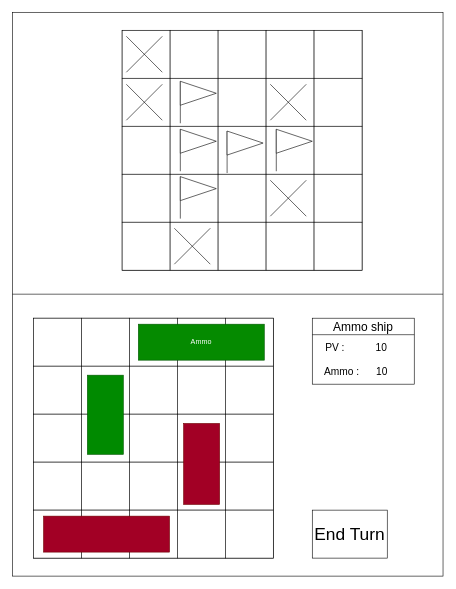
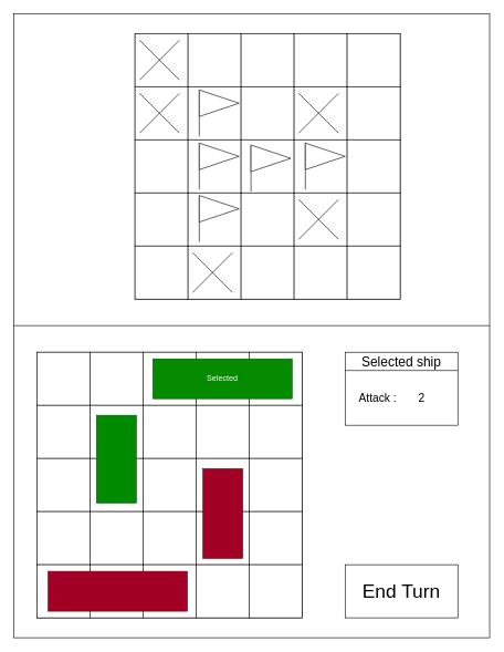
  <mxCell id="0" />
  <mxCell id="1" parent="0" />
  <mxCell id="2" value="" style="rounded=0;whiteSpace=wrap;html=1;" vertex="1" parent="1"><mxGeometry x="20" y="20" width="718" height="940" as="geometry" /></mxCell>
  <mxCell id="3" value="" style="endArrow=none;html=1;exitX=0;exitY=0.5;exitDx=0;exitDy=0;entryX=1;entryY=0.5;entryDx=0;entryDy=0;" edge="1" parent="1" source="2" target="2"><mxGeometry width="50" height="50" relative="1" as="geometry"><mxPoint x="150" y="420" as="sourcePoint" /><mxPoint x="200" y="370" as="targetPoint" /></mxGeometry></mxCell>
  <mxCell id="4" value="" style="whiteSpace=wrap;html=1;aspect=fixed;" vertex="1" parent="1"><mxGeometry x="203" y="50" width="400" height="400" as="geometry" /></mxCell>
  <mxCell id="5" value="" style="whiteSpace=wrap;html=1;aspect=fixed;" vertex="1" parent="1"><mxGeometry x="203" y="50" width="80" height="80" as="geometry" /></mxCell>
  <mxCell id="6" value="" style="whiteSpace=wrap;html=1;aspect=fixed;" vertex="1" parent="1"><mxGeometry x="283" y="50" width="80" height="80" as="geometry" /></mxCell>
  <mxCell id="7" value="" style="whiteSpace=wrap;html=1;aspect=fixed;" vertex="1" parent="1"><mxGeometry x="363" y="50" width="80" height="80" as="geometry" /></mxCell>
  <mxCell id="8" value="" style="whiteSpace=wrap;html=1;aspect=fixed;" vertex="1" parent="1"><mxGeometry x="443" y="50" width="80" height="80" as="geometry" /></mxCell>
  <mxCell id="9" value="" style="whiteSpace=wrap;html=1;aspect=fixed;" vertex="1" parent="1"><mxGeometry x="523" y="50" width="80" height="80" as="geometry" /></mxCell>
  <mxCell id="10" value="" style="whiteSpace=wrap;html=1;aspect=fixed;" vertex="1" parent="1"><mxGeometry x="203" y="130" width="80" height="80" as="geometry" /></mxCell>
  <mxCell id="11" value="" style="whiteSpace=wrap;html=1;aspect=fixed;" vertex="1" parent="1"><mxGeometry x="283" y="130" width="80" height="80" as="geometry" /></mxCell>
  <mxCell id="12" value="" style="whiteSpace=wrap;html=1;aspect=fixed;" vertex="1" parent="1"><mxGeometry x="363" y="130" width="80" height="80" as="geometry" /></mxCell>
  <mxCell id="13" value="" style="whiteSpace=wrap;html=1;aspect=fixed;" vertex="1" parent="1"><mxGeometry x="443" y="130" width="80" height="80" as="geometry" /></mxCell>
  <mxCell id="14" value="" style="whiteSpace=wrap;html=1;aspect=fixed;" vertex="1" parent="1"><mxGeometry x="523" y="130" width="80" height="80" as="geometry" /></mxCell>
  <mxCell id="15" value="" style="whiteSpace=wrap;html=1;aspect=fixed;" vertex="1" parent="1"><mxGeometry x="203" y="210" width="80" height="80" as="geometry" /></mxCell>
  <mxCell id="16" value="" style="whiteSpace=wrap;html=1;aspect=fixed;" vertex="1" parent="1"><mxGeometry x="283" y="210" width="80" height="80" as="geometry" /></mxCell>
  <mxCell id="17" value="" style="whiteSpace=wrap;html=1;aspect=fixed;" vertex="1" parent="1"><mxGeometry x="363" y="210" width="80" height="80" as="geometry" /></mxCell>
  <mxCell id="18" value="" style="whiteSpace=wrap;html=1;aspect=fixed;" vertex="1" parent="1"><mxGeometry x="443" y="210" width="80" height="80" as="geometry" /></mxCell>
  <mxCell id="19" value="" style="whiteSpace=wrap;html=1;aspect=fixed;" vertex="1" parent="1"><mxGeometry x="523" y="210" width="80" height="80" as="geometry" /></mxCell>
  <mxCell id="20" value="" style="whiteSpace=wrap;html=1;aspect=fixed;" vertex="1" parent="1"><mxGeometry x="203" y="290" width="80" height="80" as="geometry" /></mxCell>
  <mxCell id="21" value="" style="whiteSpace=wrap;html=1;aspect=fixed;" vertex="1" parent="1"><mxGeometry x="283" y="290" width="80" height="80" as="geometry" /></mxCell>
  <mxCell id="22" value="" style="whiteSpace=wrap;html=1;aspect=fixed;" vertex="1" parent="1"><mxGeometry x="363" y="290" width="80" height="80" as="geometry" /></mxCell>
  <mxCell id="23" value="" style="whiteSpace=wrap;html=1;aspect=fixed;" vertex="1" parent="1"><mxGeometry x="443" y="290" width="80" height="80" as="geometry" /></mxCell>
  <mxCell id="24" value="" style="whiteSpace=wrap;html=1;aspect=fixed;" vertex="1" parent="1"><mxGeometry x="523" y="290" width="80" height="80" as="geometry" /></mxCell>
  <mxCell id="25" value="" style="whiteSpace=wrap;html=1;aspect=fixed;" vertex="1" parent="1"><mxGeometry x="203" y="370" width="80" height="80" as="geometry" /></mxCell>
  <mxCell id="26" value="" style="whiteSpace=wrap;html=1;aspect=fixed;" vertex="1" parent="1"><mxGeometry x="283" y="370" width="80" height="80" as="geometry" /></mxCell>
  <mxCell id="27" value="" style="whiteSpace=wrap;html=1;aspect=fixed;" vertex="1" parent="1"><mxGeometry x="363" y="370" width="80" height="80" as="geometry" /></mxCell>
  <mxCell id="28" value="" style="whiteSpace=wrap;html=1;aspect=fixed;" vertex="1" parent="1"><mxGeometry x="443" y="370" width="80" height="80" as="geometry" /></mxCell>
  <mxCell id="29" value="" style="whiteSpace=wrap;html=1;aspect=fixed;" vertex="1" parent="1"><mxGeometry x="523" y="370" width="80" height="80" as="geometry" /></mxCell>
  <mxCell id="30" value="" style="whiteSpace=wrap;html=1;aspect=fixed;" vertex="1" parent="1"><mxGeometry x="55" y="530" width="400" height="400" as="geometry" /></mxCell>
  <mxCell id="31" value="" style="whiteSpace=wrap;html=1;aspect=fixed;" vertex="1" parent="1"><mxGeometry x="55" y="530" width="80" height="80" as="geometry" /></mxCell>
  <mxCell id="32" value="" style="whiteSpace=wrap;html=1;aspect=fixed;" vertex="1" parent="1"><mxGeometry x="135" y="530" width="80" height="80" as="geometry" /></mxCell>
  <mxCell id="33" value="" style="whiteSpace=wrap;html=1;aspect=fixed;" vertex="1" parent="1"><mxGeometry x="215" y="530" width="80" height="80" as="geometry" /></mxCell>
  <mxCell id="34" value="" style="whiteSpace=wrap;html=1;aspect=fixed;" vertex="1" parent="1"><mxGeometry x="295" y="530" width="80" height="80" as="geometry" /></mxCell>
  <mxCell id="35" value="" style="whiteSpace=wrap;html=1;aspect=fixed;" vertex="1" parent="1"><mxGeometry x="375" y="530" width="80" height="80" as="geometry" /></mxCell>
  <mxCell id="36" value="" style="whiteSpace=wrap;html=1;aspect=fixed;" vertex="1" parent="1"><mxGeometry x="55" y="610" width="80" height="80" as="geometry" /></mxCell>
  <mxCell id="37" value="" style="whiteSpace=wrap;html=1;aspect=fixed;" vertex="1" parent="1"><mxGeometry x="135" y="610" width="80" height="80" as="geometry" /></mxCell>
  <mxCell id="38" value="" style="whiteSpace=wrap;html=1;aspect=fixed;" vertex="1" parent="1"><mxGeometry x="215" y="610" width="80" height="80" as="geometry" /></mxCell>
  <mxCell id="39" value="" style="whiteSpace=wrap;html=1;aspect=fixed;" vertex="1" parent="1"><mxGeometry x="295" y="610" width="80" height="80" as="geometry" /></mxCell>
  <mxCell id="40" value="" style="whiteSpace=wrap;html=1;aspect=fixed;" vertex="1" parent="1"><mxGeometry x="375" y="610" width="80" height="80" as="geometry" /></mxCell>
  <mxCell id="41" value="" style="whiteSpace=wrap;html=1;aspect=fixed;" vertex="1" parent="1"><mxGeometry x="55" y="690" width="80" height="80" as="geometry" /></mxCell>
  <mxCell id="42" value="" style="whiteSpace=wrap;html=1;aspect=fixed;" vertex="1" parent="1"><mxGeometry x="135" y="690" width="80" height="80" as="geometry" /></mxCell>
  <mxCell id="43" value="" style="whiteSpace=wrap;html=1;aspect=fixed;" vertex="1" parent="1"><mxGeometry x="215" y="690" width="80" height="80" as="geometry" /></mxCell>
  <mxCell id="44" value="" style="whiteSpace=wrap;html=1;aspect=fixed;" vertex="1" parent="1"><mxGeometry x="295" y="690" width="80" height="80" as="geometry" /></mxCell>
  <mxCell id="45" value="" style="whiteSpace=wrap;html=1;aspect=fixed;" vertex="1" parent="1"><mxGeometry x="375" y="690" width="80" height="80" as="geometry" /></mxCell>
  <mxCell id="46" value="" style="whiteSpace=wrap;html=1;aspect=fixed;" vertex="1" parent="1"><mxGeometry x="55" y="770" width="80" height="80" as="geometry" /></mxCell>
  <mxCell id="47" value="" style="whiteSpace=wrap;html=1;aspect=fixed;" vertex="1" parent="1"><mxGeometry x="135" y="770" width="80" height="80" as="geometry" /></mxCell>
  <mxCell id="48" value="" style="whiteSpace=wrap;html=1;aspect=fixed;" vertex="1" parent="1"><mxGeometry x="215" y="770" width="80" height="80" as="geometry" /></mxCell>
  <mxCell id="49" value="" style="whiteSpace=wrap;html=1;aspect=fixed;" vertex="1" parent="1"><mxGeometry x="295" y="770" width="80" height="80" as="geometry" /></mxCell>
  <mxCell id="50" value="" style="whiteSpace=wrap;html=1;aspect=fixed;" vertex="1" parent="1"><mxGeometry x="375" y="770" width="80" height="80" as="geometry" /></mxCell>
  <mxCell id="51" value="" style="whiteSpace=wrap;html=1;aspect=fixed;" vertex="1" parent="1"><mxGeometry x="55" y="850" width="80" height="80" as="geometry" /></mxCell>
  <mxCell id="52" value="" style="whiteSpace=wrap;html=1;aspect=fixed;" vertex="1" parent="1"><mxGeometry x="135" y="850" width="80" height="80" as="geometry" /></mxCell>
  <mxCell id="53" value="" style="whiteSpace=wrap;html=1;aspect=fixed;" vertex="1" parent="1"><mxGeometry x="215" y="850" width="80" height="80" as="geometry" /></mxCell>
  <mxCell id="54" value="" style="whiteSpace=wrap;html=1;aspect=fixed;" vertex="1" parent="1"><mxGeometry x="295" y="850" width="80" height="80" as="geometry" /></mxCell>
  <mxCell id="55" value="" style="whiteSpace=wrap;html=1;aspect=fixed;" vertex="1" parent="1"><mxGeometry x="375" y="850" width="80" height="80" as="geometry" /></mxCell>
  <mxCell id="56" value="" style="group;direction=west;" vertex="1" connectable="0" parent="1"><mxGeometry x="210" y="70" width="50" height="50" as="geometry" /></mxCell>
  <mxCell id="57" value="" style="group" vertex="1" connectable="0" parent="56"><mxGeometry width="50" height="50" as="geometry" /></mxCell>
  <mxCell id="58" value="" style="endArrow=none;html=1;" edge="1" parent="57"><mxGeometry width="50" height="50" relative="1" as="geometry"><mxPoint y="50" as="sourcePoint" /><mxPoint x="60" y="-10" as="targetPoint" /></mxGeometry></mxCell>
  <mxCell id="59" value="" style="endArrow=none;html=1;" edge="1" parent="57"><mxGeometry width="50" height="50" relative="1" as="geometry"><mxPoint x="60" y="50" as="sourcePoint" /><mxPoint y="-10" as="targetPoint" /></mxGeometry></mxCell>
  <mxCell id="60" value="" style="group;direction=west;" vertex="1" connectable="0" parent="1"><mxGeometry x="210" y="150" width="50" height="50" as="geometry" /></mxCell>
  <mxCell id="61" value="" style="group" vertex="1" connectable="0" parent="60"><mxGeometry width="50" height="50" as="geometry" /></mxCell>
  <mxCell id="62" value="" style="endArrow=none;html=1;" edge="1" parent="61"><mxGeometry width="50" height="50" relative="1" as="geometry"><mxPoint y="50" as="sourcePoint" /><mxPoint x="60" y="-10" as="targetPoint" /></mxGeometry></mxCell>
  <mxCell id="63" value="" style="endArrow=none;html=1;" edge="1" parent="61"><mxGeometry width="50" height="50" relative="1" as="geometry"><mxPoint x="60" y="50" as="sourcePoint" /><mxPoint y="-10" as="targetPoint" /></mxGeometry></mxCell>
  <mxCell id="64" value="" style="group;direction=west;" vertex="1" connectable="0" parent="1"><mxGeometry x="450" y="310" width="50" height="50" as="geometry" /></mxCell>
  <mxCell id="65" value="" style="group" vertex="1" connectable="0" parent="64"><mxGeometry width="50" height="50" as="geometry" /></mxCell>
  <mxCell id="66" value="" style="endArrow=none;html=1;" edge="1" parent="65"><mxGeometry width="50" height="50" relative="1" as="geometry"><mxPoint y="50" as="sourcePoint" /><mxPoint x="60" y="-10" as="targetPoint" /></mxGeometry></mxCell>
  <mxCell id="67" value="" style="endArrow=none;html=1;" edge="1" parent="65"><mxGeometry width="50" height="50" relative="1" as="geometry"><mxPoint x="60" y="50" as="sourcePoint" /><mxPoint y="-10" as="targetPoint" /></mxGeometry></mxCell>
  <mxCell id="68" value="" style="group;direction=west;" vertex="1" connectable="0" parent="1"><mxGeometry x="450" y="150" width="50" height="50" as="geometry" /></mxCell>
  <mxCell id="69" value="" style="group" vertex="1" connectable="0" parent="68"><mxGeometry width="50" height="50" as="geometry" /></mxCell>
  <mxCell id="70" value="" style="endArrow=none;html=1;" edge="1" parent="69"><mxGeometry width="50" height="50" relative="1" as="geometry"><mxPoint y="50" as="sourcePoint" /><mxPoint x="60" y="-10" as="targetPoint" /></mxGeometry></mxCell>
  <mxCell id="71" value="" style="endArrow=none;html=1;" edge="1" parent="69"><mxGeometry width="50" height="50" relative="1" as="geometry"><mxPoint x="60" y="50" as="sourcePoint" /><mxPoint y="-10" as="targetPoint" /></mxGeometry></mxCell>
  <mxCell id="72" value="" style="group;direction=west;" vertex="1" connectable="0" parent="1"><mxGeometry x="290" y="390" width="50" height="50" as="geometry" /></mxCell>
  <mxCell id="73" value="" style="group" vertex="1" connectable="0" parent="72"><mxGeometry width="50" height="50" as="geometry" /></mxCell>
  <mxCell id="74" value="" style="endArrow=none;html=1;" edge="1" parent="73"><mxGeometry width="50" height="50" relative="1" as="geometry"><mxPoint y="50" as="sourcePoint" /><mxPoint x="60" y="-10" as="targetPoint" /></mxGeometry></mxCell>
  <mxCell id="75" value="" style="endArrow=none;html=1;" edge="1" parent="73"><mxGeometry width="50" height="50" relative="1" as="geometry"><mxPoint x="60" y="50" as="sourcePoint" /><mxPoint y="-10" as="targetPoint" /></mxGeometry></mxCell>
  <mxCell id="76" value="" style="group" vertex="1" connectable="0" parent="1"><mxGeometry x="300" y="135" width="60" height="70" as="geometry" /></mxCell>
  <mxCell id="77" value="" style="endArrow=none;html=1;" edge="1" parent="76"><mxGeometry width="50" height="50" relative="1" as="geometry"><mxPoint y="70" as="sourcePoint" /><mxPoint as="targetPoint" /></mxGeometry></mxCell>
  <mxCell id="78" value="" style="triangle;whiteSpace=wrap;html=1;" vertex="1" parent="76"><mxGeometry width="60" height="40" as="geometry" /></mxCell>
  <mxCell id="79" value="" style="group" vertex="1" connectable="0" parent="1"><mxGeometry x="300" y="215" width="60" height="70" as="geometry" /></mxCell>
  <mxCell id="80" value="" style="endArrow=none;html=1;" edge="1" parent="79"><mxGeometry width="50" height="50" relative="1" as="geometry"><mxPoint y="70" as="sourcePoint" /><mxPoint as="targetPoint" /></mxGeometry></mxCell>
  <mxCell id="81" value="" style="triangle;whiteSpace=wrap;html=1;" vertex="1" parent="79"><mxGeometry width="60" height="40" as="geometry" /></mxCell>
  <mxCell id="82" value="" style="group" vertex="1" connectable="0" parent="1"><mxGeometry x="300" y="294" width="60" height="70" as="geometry" /></mxCell>
  <mxCell id="83" value="" style="endArrow=none;html=1;" edge="1" parent="82"><mxGeometry width="50" height="50" relative="1" as="geometry"><mxPoint y="70" as="sourcePoint" /><mxPoint as="targetPoint" /></mxGeometry></mxCell>
  <mxCell id="84" value="" style="triangle;whiteSpace=wrap;html=1;" vertex="1" parent="82"><mxGeometry width="60" height="40" as="geometry" /></mxCell>
  <mxCell id="85" value="" style="group" vertex="1" connectable="0" parent="1"><mxGeometry x="460" y="215" width="60" height="70" as="geometry" /></mxCell>
  <mxCell id="86" value="" style="endArrow=none;html=1;" edge="1" parent="85"><mxGeometry width="50" height="50" relative="1" as="geometry"><mxPoint y="70" as="sourcePoint" /><mxPoint as="targetPoint" /></mxGeometry></mxCell>
  <mxCell id="87" value="" style="triangle;whiteSpace=wrap;html=1;" vertex="1" parent="85"><mxGeometry width="60" height="40" as="geometry" /></mxCell>
  <mxCell id="88" value="" style="rounded=0;whiteSpace=wrap;html=1;fillColor=#a20025;strokeColor=#6F0000;fontColor=#ffffff;" vertex="1" parent="1"><mxGeometry x="72" y="860" width="210" height="60" as="geometry" /></mxCell>
  <mxCell id="89" value="" style="rounded=0;whiteSpace=wrap;html=1;rotation=90;fillColor=#008a00;strokeColor=#005700;fontColor=#ffffff;" vertex="1" parent="1"><mxGeometry x="109" y="661" width="132" height="60" as="geometry" /></mxCell>
- <mxCell id="90" value="Ammo" style="rounded=0;whiteSpace=wrap;html=1;fillColor=#058A00;strokeColor=#005700;shadow=0;glass=0;fontColor=#ffffff;" vertex="1" parent="1"><mxGeometry x="230" y="540" width="210" height="60" as="geometry" /></mxCell>
+ <mxCell id="90" value="Selected" style="rounded=0;whiteSpace=wrap;html=1;fillColor=#058A00;strokeColor=#005700;shadow=0;glass=0;fontColor=#ffffff;" vertex="1" parent="1"><mxGeometry x="230" y="540" width="210" height="60" as="geometry" /></mxCell>
  <mxCell id="91" value="" style="rounded=0;whiteSpace=wrap;html=1;rotation=-90;fillColor=#a20025;strokeColor=#6F0000;fontColor=#ffffff;" vertex="1" parent="1"><mxGeometry x="268" y="743" width="135" height="60" as="geometry" /></mxCell>
- <mxCell id="92" value="&lt;font style=&quot;font-size: 29px&quot;&gt;End Turn&lt;/font&gt;" style="rounded=0;whiteSpace=wrap;html=1;" vertex="1" parent="1"><mxGeometry x="520" y="850" width="125" height="80" as="geometry" /></mxCell>
+ <mxCell id="92" value="&lt;font style=&quot;font-size: 29px&quot;&gt;End Turn&lt;/font&gt;" style="rounded=0;whiteSpace=wrap;html=1;" vertex="1" parent="1"><mxGeometry x="520" y="850" width="170" height="80" as="geometry" /></mxCell>
  <mxCell id="93" value="" style="rounded=0;whiteSpace=wrap;html=1;shadow=0;glass=0;" vertex="1" parent="1"><mxGeometry x="520" y="530" width="170" height="110" as="geometry" /></mxCell>
- <mxCell id="94" value="&lt;font style=&quot;font-size: 17px&quot;&gt;PV :&amp;nbsp; &amp;nbsp; &amp;nbsp; &amp;nbsp; &amp;nbsp; &amp;nbsp;10&lt;/font&gt;" style="text;html=1;strokeColor=none;fillColor=none;align=left;verticalAlign=middle;whiteSpace=wrap;rounded=0;shadow=0;glass=0;" vertex="1" parent="1"><mxGeometry x="540" y="570" width="150" height="20" as="geometry" /></mxCell>
- <mxCell id="96" value="&lt;font style=&quot;font-size: 17px&quot;&gt;Ammo :&amp;nbsp; &amp;nbsp; &amp;nbsp; 10&lt;/font&gt;" style="text;html=1;strokeColor=none;fillColor=none;align=left;verticalAlign=middle;whiteSpace=wrap;rounded=0;shadow=0;glass=0;" vertex="1" parent="1"><mxGeometry x="538" y="610" width="150" height="20" as="geometry" /></mxCell>
- <mxCell id="97" value="&lt;font style=&quot;font-size: 20px&quot;&gt;Ammo ship&lt;/font&gt;" style="text;html=1;strokeColor=none;fillColor=none;align=center;verticalAlign=middle;whiteSpace=wrap;rounded=0;shadow=0;glass=0;" vertex="1" parent="1"><mxGeometry x="510" y="534" width="190" height="20" as="geometry" /></mxCell>
+ <mxCell id="95" value="&lt;font style=&quot;font-size: 17px&quot;&gt;Attack :&amp;nbsp; &amp;nbsp; &amp;nbsp; &amp;nbsp;2&amp;nbsp;&lt;/font&gt;" style="text;html=1;strokeColor=none;fillColor=none;align=left;verticalAlign=middle;whiteSpace=wrap;rounded=0;shadow=0;glass=0;" vertex="1" parent="1"><mxGeometry x="539" y="590" width="150" height="20" as="geometry" /></mxCell>
+ <mxCell id="97" value="&lt;font style=&quot;font-size: 20px&quot;&gt;Selected ship&lt;/font&gt;" style="text;html=1;strokeColor=none;fillColor=none;align=center;verticalAlign=middle;whiteSpace=wrap;rounded=0;shadow=0;glass=0;" vertex="1" parent="1"><mxGeometry x="510" y="534" width="190" height="20" as="geometry" /></mxCell>
  <mxCell id="98" value="" style="endArrow=none;html=1;exitX=0;exitY=0.25;exitDx=0;exitDy=0;entryX=1;entryY=0.25;entryDx=0;entryDy=0;" edge="1" parent="1" source="93" target="93"><mxGeometry width="50" height="50" relative="1" as="geometry"><mxPoint x="810" y="610" as="sourcePoint" /><mxPoint x="700" y="560" as="targetPoint" /></mxGeometry></mxCell>
  <mxCell id="99" value="" style="group" vertex="1" connectable="0" parent="1"><mxGeometry x="378" y="218" width="60" height="70" as="geometry" /></mxCell>
  <mxCell id="100" value="" style="endArrow=none;html=1;" edge="1" parent="99"><mxGeometry width="50" height="50" relative="1" as="geometry"><mxPoint y="70" as="sourcePoint" /><mxPoint as="targetPoint" /></mxGeometry></mxCell>
  <mxCell id="101" value="" style="triangle;whiteSpace=wrap;html=1;" vertex="1" parent="99"><mxGeometry width="60" height="40" as="geometry" /></mxCell>
